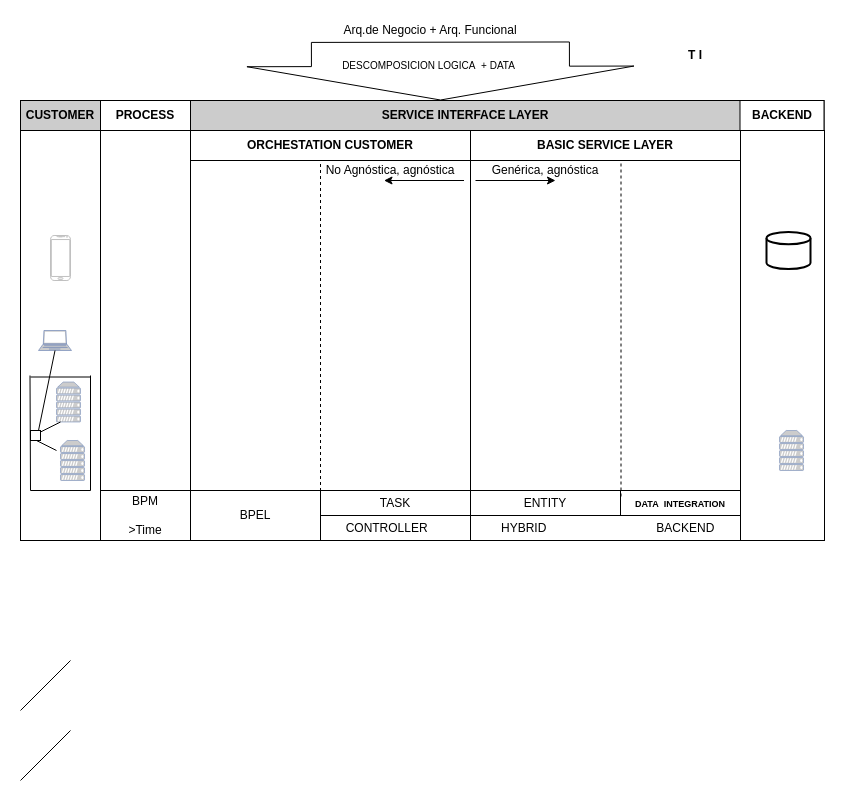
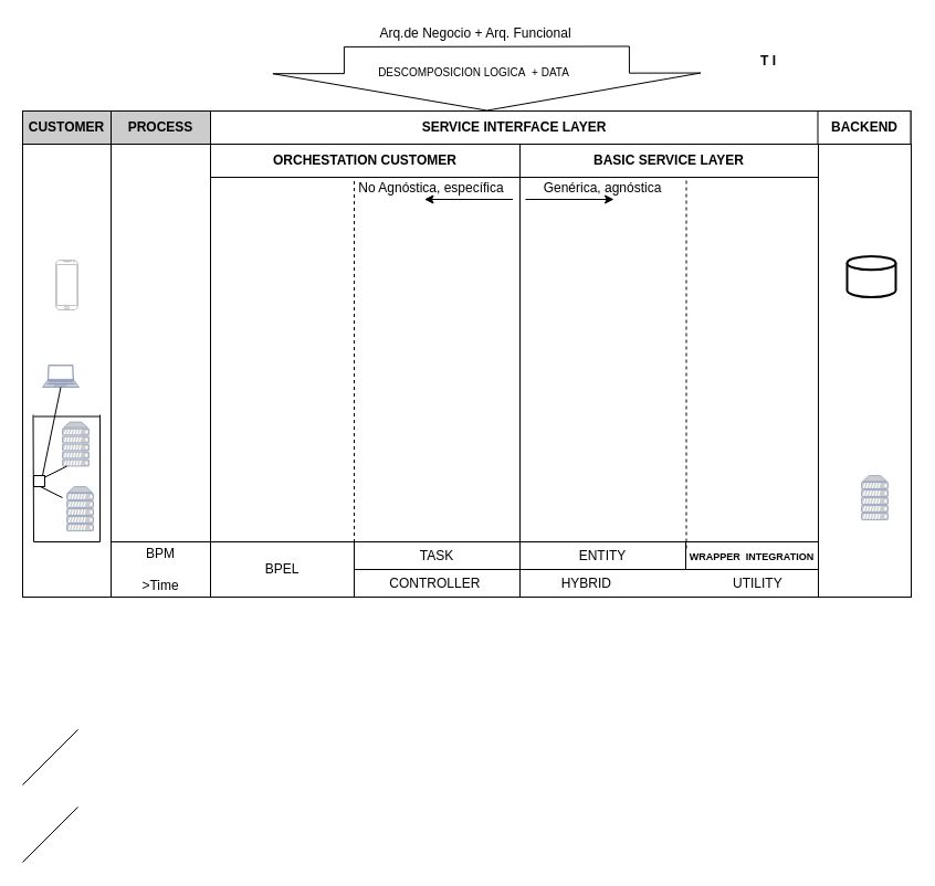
  <mxCell id="0" />
  <mxCell id="1" parent="0" />
  <mxCell id="2" value="" style="rounded=0;whiteSpace=wrap;html=1;" parent="1" vertex="1"><mxGeometry x="24" y="130" width="800" height="410" as="geometry" /></mxCell>
  <mxCell id="3" value="" style="rounded=0;whiteSpace=wrap;html=1;" parent="1" vertex="1"><mxGeometry x="20" y="100" width="81" height="440" as="geometry" /></mxCell>
  <mxCell id="4" value="" style="rounded=0;whiteSpace=wrap;html=1;" parent="1" vertex="1"><mxGeometry x="100" y="130" width="90" height="410" as="geometry" /></mxCell>
  <mxCell id="5" value="" style="rounded=0;whiteSpace=wrap;html=1;" parent="1" vertex="1"><mxGeometry x="740" y="130" width="84" height="410" as="geometry" /></mxCell>
  <mxCell id="6" value="&lt;div style=&quot;text-align: right&quot;&gt;&lt;b&gt;BASIC SERVICE LAYER&lt;/b&gt;&lt;/div&gt;" style="rounded=0;whiteSpace=wrap;html=1;" parent="1" vertex="1"><mxGeometry x="470" y="130" width="270" height="30" as="geometry" /></mxCell>
  <mxCell id="7" value="" style="rounded=0;whiteSpace=wrap;html=1;" parent="1" vertex="1"><mxGeometry x="23.5" y="100" width="800" height="30" as="geometry" /></mxCell>
- <mxCell id="8" value="&lt;b&gt;SERVICE INTERFACE LAYER&lt;/b&gt;" style="rounded=0;whiteSpace=wrap;html=1;fillColor=#cccccc;" parent="1" vertex="1"><mxGeometry x="190" y="100" width="550" height="30" as="geometry" /></mxCell>
+ <mxCell id="8" value="&lt;b&gt;SERVICE INTERFACE LAYER&lt;/b&gt;" style="rounded=0;whiteSpace=wrap;html=1;" parent="1" vertex="1"><mxGeometry x="190" y="100" width="550" height="30" as="geometry" /></mxCell>
  <mxCell id="9" value="&lt;b&gt;ORCHESTATION CUSTOMER&lt;/b&gt;" style="rounded=0;whiteSpace=wrap;html=1;" parent="1" vertex="1"><mxGeometry x="190" y="130" width="280" height="30" as="geometry" /></mxCell>
  <mxCell id="10" style="edgeStyle=orthogonalEdgeStyle;rounded=0;html=1;exitX=0.5;exitY=1;entryX=0.5;entryY=1;jettySize=auto;orthogonalLoop=1;" parent="1" edge="1"><mxGeometry relative="1" as="geometry"><mxPoint x="680" y="540" as="sourcePoint" /><mxPoint x="680" y="540" as="targetPoint" /></mxGeometry></mxCell>
  <mxCell id="11" value="BPEL" style="rounded=0;whiteSpace=wrap;html=1;" parent="1" vertex="1"><mxGeometry x="190" y="490" width="130" height="50" as="geometry" /></mxCell>
- <mxCell id="12" value="CONTROLLER &amp;nbsp; &amp;nbsp; &amp;nbsp; &amp;nbsp; &amp;nbsp; &amp;nbsp; &amp;nbsp; &amp;nbsp; &amp;nbsp; &amp;nbsp;&amp;nbsp; HYBRID &amp;nbsp; &amp;nbsp; &amp;nbsp; &amp;nbsp; &amp;nbsp; &amp;nbsp; &amp;nbsp; &amp;nbsp; &amp;nbsp; &amp;nbsp; &amp;nbsp; &amp;nbsp; &amp;nbsp; &amp;nbsp; &amp;nbsp; &amp;nbsp; BACKEND" style="rounded=0;whiteSpace=wrap;html=1;" parent="1" vertex="1"><mxGeometry x="320" y="515" width="420" height="25" as="geometry" /></mxCell>
+ <mxCell id="12" value="CONTROLLER &amp;nbsp; &amp;nbsp; &amp;nbsp; &amp;nbsp; &amp;nbsp; &amp;nbsp; &amp;nbsp; &amp;nbsp; &amp;nbsp; &amp;nbsp;&amp;nbsp; HYBRID &amp;nbsp; &amp;nbsp; &amp;nbsp; &amp;nbsp; &amp;nbsp; &amp;nbsp; &amp;nbsp; &amp;nbsp; &amp;nbsp; &amp;nbsp; &amp;nbsp; &amp;nbsp; &amp;nbsp; &amp;nbsp; &amp;nbsp; &amp;nbsp; UTILITY" style="rounded=0;whiteSpace=wrap;html=1;" parent="1" vertex="1"><mxGeometry x="320" y="515" width="420" height="25" as="geometry" /></mxCell>
  <mxCell id="13" value="TASK" style="rounded=0;whiteSpace=wrap;html=1;" parent="1" vertex="1"><mxGeometry x="320" y="490" width="150" height="25" as="geometry" /></mxCell>
  <mxCell id="14" value="ENTITY" style="rounded=0;whiteSpace=wrap;html=1;" parent="1" vertex="1"><mxGeometry x="470" y="490" width="150" height="25" as="geometry" /></mxCell>
- <mxCell id="15" value="&lt;font style=&quot;font-size: 9px&quot;&gt;&lt;b&gt;DATA&amp;nbsp; INTEGRATION&lt;/b&gt;&lt;/font&gt;" style="rounded=0;whiteSpace=wrap;html=1;" parent="1" vertex="1"><mxGeometry x="620" y="490" width="120" height="25" as="geometry" /></mxCell>
+ <mxCell id="15" value="&lt;font style=&quot;font-size: 9px&quot;&gt;&lt;b&gt;WRAPPER&amp;nbsp; INTEGRATION&lt;/b&gt;&lt;/font&gt;" style="rounded=0;whiteSpace=wrap;html=1;" parent="1" vertex="1"><mxGeometry x="620" y="490" width="120" height="25" as="geometry" /></mxCell>
  <mxCell id="16" value="" style="endArrow=none;html=1;exitX=1;exitY=0.25;" parent="1" source="13" edge="1"><mxGeometry width="50" height="50" relative="1" as="geometry"><mxPoint x="430" y="450" as="sourcePoint" /><mxPoint x="470" y="160" as="targetPoint" /></mxGeometry></mxCell>
  <mxCell id="17" value="&lt;b&gt;CUSTOMER&lt;/b&gt;" style="rounded=0;whiteSpace=wrap;html=1;fillColor=#cccccc;" parent="1" vertex="1"><mxGeometry x="20" y="100" width="80" height="30" as="geometry" /></mxCell>
- <mxCell id="18" value="&lt;b&gt;PROCESS&lt;/b&gt;" style="rounded=0;whiteSpace=wrap;html=1;" parent="1" vertex="1"><mxGeometry x="100" y="100" width="90" height="30" as="geometry" /></mxCell>
+ <mxCell id="18" value="&lt;b&gt;PROCESS&lt;/b&gt;" style="rounded=0;whiteSpace=wrap;html=1;fillColor=#cccccc;" parent="1" vertex="1"><mxGeometry x="100" y="100" width="90" height="30" as="geometry" /></mxCell>
  <mxCell id="19" value="&lt;b&gt;T I&lt;/b&gt;" style="text;html=1;strokeColor=none;fillColor=none;align=center;verticalAlign=middle;whiteSpace=wrap;rounded=0;" parent="1" vertex="1"><mxGeometry x="675" y="45" width="40" height="20" as="geometry" /></mxCell>
  <mxCell id="20" value="" style="shape=flexArrow;endArrow=classic;html=1;fillColor=#ffffff;endWidth=128;endSize=10.87;width=258;exitX=0.545;exitY=1.06;exitPerimeter=0;" parent="1" source="42" edge="1"><mxGeometry width="50" height="50" relative="1" as="geometry"><mxPoint x="440" y="40" as="sourcePoint" /><mxPoint x="440" y="100" as="targetPoint" /></mxGeometry></mxCell>
  <mxCell id="21" value="&lt;font style=&quot;font-size: 10px&quot;&gt;DESCOMPOSICION LOGICA&amp;nbsp; + DATA&lt;/font&gt;" style="text;html=1;resizable=0;points=[];align=center;verticalAlign=middle;labelBackgroundColor=#ffffff;" parent="20" vertex="1" connectable="0"><mxGeometry x="-0.207" y="-12" relative="1" as="geometry"><mxPoint as="offset" /></mxGeometry></mxCell>
  <mxCell id="22" value="Genérica, agnóstica" style="text;html=1;strokeColor=none;fillColor=none;align=center;verticalAlign=middle;whiteSpace=wrap;rounded=0;" parent="1" vertex="1"><mxGeometry x="490" y="160" width="110" height="20" as="geometry" /></mxCell>
  <mxCell id="23" value="" style="endArrow=classic;html=1;" parent="1" edge="1"><mxGeometry width="50" height="50" relative="1" as="geometry"><mxPoint x="463.5" y="180" as="sourcePoint" /><mxPoint x="383.5" y="180" as="targetPoint" /></mxGeometry></mxCell>
  <mxCell id="24" value="" style="endArrow=classic;html=1;" parent="1" edge="1"><mxGeometry width="50" height="50" relative="1" as="geometry"><mxPoint x="475" y="180" as="sourcePoint" /><mxPoint x="555" y="180" as="targetPoint" /><Array as="points"><mxPoint x="555" y="180" /></Array></mxGeometry></mxCell>
- <mxCell id="25" value="No Agnóstica, agnóstica" style="text;html=1;strokeColor=none;fillColor=none;align=center;verticalAlign=middle;whiteSpace=wrap;rounded=0;" parent="1" vertex="1"><mxGeometry x="320" y="160" width="140" height="20" as="geometry" /></mxCell>
+ <mxCell id="25" value="No Agnóstica, específica" style="text;html=1;strokeColor=none;fillColor=none;align=center;verticalAlign=middle;whiteSpace=wrap;rounded=0;" parent="1" vertex="1"><mxGeometry x="320" y="160" width="140" height="20" as="geometry" /></mxCell>
  <mxCell id="26" value="&lt;b&gt;BACKEND&lt;/b&gt;&lt;br&gt;" style="rounded=0;whiteSpace=wrap;html=1;" parent="1" vertex="1"><mxGeometry x="739.5" y="100" width="84" height="30" as="geometry" /></mxCell>
  <mxCell id="27" style="edgeStyle=orthogonalEdgeStyle;rounded=0;html=1;exitX=0.5;exitY=1;entryX=0.5;entryY=1;jettySize=auto;orthogonalLoop=1;" parent="1" edge="1"><mxGeometry relative="1" as="geometry"><mxPoint x="170" y="635" as="sourcePoint" /><mxPoint x="170" y="635" as="targetPoint" /></mxGeometry></mxCell>
  <mxCell id="28" style="edgeStyle=orthogonalEdgeStyle;rounded=0;html=1;exitX=1;exitY=0.5;entryX=1;entryY=0.5;jettySize=auto;orthogonalLoop=1;" parent="1" edge="1"><mxGeometry relative="1" as="geometry"><mxPoint x="220" y="625" as="sourcePoint" /><mxPoint x="220" y="625" as="targetPoint" /></mxGeometry></mxCell>
  <mxCell id="29" value="" style="verticalLabelPosition=bottom;verticalAlign=top;html=1;shadow=0;dashed=0;strokeWidth=1;shape=mxgraph.android.phone2;fillColor=#ffffff;strokeColor=#c0c0c0;" parent="1" vertex="1"><mxGeometry x="50" y="235" width="20" height="45" as="geometry" /></mxCell>
  <mxCell id="30" value="" style="fontColor=#0066CC;verticalAlign=top;verticalLabelPosition=bottom;labelPosition=center;align=center;html=1;fillColor=#CCCCCC;strokeColor=#6881B3;gradientColor=none;gradientDirection=north;strokeWidth=2;shape=mxgraph.networks.laptop;" parent="1" vertex="1"><mxGeometry x="38" y="330" width="33" height="20" as="geometry" /></mxCell>
  <mxCell id="31" value="" style="strokeWidth=2;html=1;shape=mxgraph.flowchart.database;whiteSpace=wrap;" parent="1" vertex="1"><mxGeometry x="766" y="231.5" width="44" height="37" as="geometry" /></mxCell>
  <mxCell id="32" value="" style="fontColor=#0066CC;verticalAlign=top;verticalLabelPosition=bottom;labelPosition=center;align=center;html=1;fillColor=#CCCCCC;strokeColor=#6881B3;gradientColor=none;gradientDirection=north;strokeWidth=2;shape=mxgraph.networks.server;" parent="1" vertex="1"><mxGeometry x="56" y="381.5" width="24" height="40" as="geometry" /></mxCell>
  <mxCell id="33" value="" style="fontColor=#0066CC;verticalAlign=top;verticalLabelPosition=bottom;labelPosition=center;align=center;html=1;fillColor=#CCCCCC;strokeColor=#6881B3;gradientColor=none;gradientDirection=north;strokeWidth=2;shape=mxgraph.networks.server;" parent="1" vertex="1"><mxGeometry x="60" y="440" width="24" height="40" as="geometry" /></mxCell>
  <mxCell id="34" value="" style="whiteSpace=wrap;html=1;aspect=fixed;" parent="1" vertex="1"><mxGeometry x="30" y="430" width="10" height="10" as="geometry" /></mxCell>
  <mxCell id="35" style="edgeStyle=orthogonalEdgeStyle;rounded=0;html=1;exitX=0.5;exitY=1;entryX=0.5;entryY=1;jettySize=auto;orthogonalLoop=1;" parent="1" source="34" target="34" edge="1"><mxGeometry relative="1" as="geometry" /></mxCell>
  <mxCell id="36" value="" style="endArrow=none;html=1;" parent="1" edge="1"><mxGeometry width="50" height="50" relative="1" as="geometry"><mxPoint x="40" y="431.5" as="sourcePoint" /><mxPoint x="60" y="421.5" as="targetPoint" /></mxGeometry></mxCell>
  <mxCell id="37" value="" style="endArrow=none;html=1;" parent="1" edge="1"><mxGeometry width="50" height="50" relative="1" as="geometry"><mxPoint x="36" y="440" as="sourcePoint" /><mxPoint x="56" y="450" as="targetPoint" /></mxGeometry></mxCell>
  <mxCell id="38" value="" style="endArrow=none;html=1;" parent="1" edge="1"><mxGeometry width="50" height="50" relative="1" as="geometry"><mxPoint x="30" y="490" as="sourcePoint" /><mxPoint x="29.5" y="375" as="targetPoint" /></mxGeometry></mxCell>
  <mxCell id="39" value="" style="endArrow=none;html=1;" parent="1" edge="1"><mxGeometry width="50" height="50" relative="1" as="geometry"><mxPoint x="90" y="490" as="sourcePoint" /><mxPoint x="90" y="375" as="targetPoint" /></mxGeometry></mxCell>
  <mxCell id="40" value="" style="endArrow=none;html=1;" parent="1" edge="1"><mxGeometry width="50" height="50" relative="1" as="geometry"><mxPoint x="30" y="490" as="sourcePoint" /><mxPoint x="90" y="490" as="targetPoint" /></mxGeometry></mxCell>
  <mxCell id="41" value="" style="endArrow=none;html=1;" parent="1" edge="1"><mxGeometry width="50" height="50" relative="1" as="geometry"><mxPoint x="30" y="376.5" as="sourcePoint" /><mxPoint x="90" y="376.5" as="targetPoint" /></mxGeometry></mxCell>
  <mxCell id="42" value="Arq.de Negocio + Arq. Funcional" style="text;html=1;strokeColor=none;fillColor=none;align=center;verticalAlign=middle;whiteSpace=wrap;rounded=0;" parent="1" vertex="1"><mxGeometry x="320" y="20" width="220" height="20" as="geometry" /></mxCell>
  <mxCell id="43" style="edgeStyle=orthogonalEdgeStyle;rounded=0;html=1;exitX=0.75;exitY=1;entryX=0.75;entryY=1;jettySize=auto;orthogonalLoop=1;strokeColor=#000000;" parent="1" edge="1"><mxGeometry relative="1" as="geometry"><mxPoint x="708" y="459" as="sourcePoint" /><mxPoint x="708" y="459" as="targetPoint" /></mxGeometry></mxCell>
  <mxCell id="44" style="edgeStyle=orthogonalEdgeStyle;rounded=0;html=1;exitX=0.5;exitY=1;entryX=0.5;entryY=1;jettySize=auto;orthogonalLoop=1;strokeColor=#000000;" parent="1" edge="1"><mxGeometry relative="1" as="geometry"><mxPoint x="686" y="459" as="sourcePoint" /><mxPoint x="686" y="459" as="targetPoint" /></mxGeometry></mxCell>
  <mxCell id="45" value="" style="endArrow=none;html=1;strokeColor=#000000;entryX=0.5;entryY=1;entryPerimeter=0;strokeWidth=1;" parent="1" target="30" edge="1"><mxGeometry width="50" height="50" relative="1" as="geometry"><mxPoint x="38" y="430" as="sourcePoint" /><mxPoint x="118" y="614.5" as="targetPoint" /></mxGeometry></mxCell>
  <mxCell id="46" value="" style="endArrow=none;html=1;" parent="1" edge="1"><mxGeometry width="50" height="50" relative="1" as="geometry"><mxPoint x="20" y="710" as="sourcePoint" /><mxPoint x="70" y="660" as="targetPoint" /></mxGeometry></mxCell>
  <mxCell id="47" value="" style="endArrow=none;html=1;" parent="1" edge="1"><mxGeometry width="50" height="50" relative="1" as="geometry"><mxPoint x="20" y="780" as="sourcePoint" /><mxPoint x="70" y="730" as="targetPoint" /></mxGeometry></mxCell>
  <mxCell id="48" value="" style="fontColor=#0066CC;verticalAlign=top;verticalLabelPosition=bottom;labelPosition=center;align=center;html=1;fillColor=#CCCCCC;strokeColor=#6881B3;gradientColor=none;gradientDirection=north;strokeWidth=2;shape=mxgraph.networks.server;" parent="1" vertex="1"><mxGeometry x="779" y="430" width="24" height="40" as="geometry" /></mxCell>
  <mxCell id="49" value="" style="endArrow=none;html=1;exitX=1;exitY=0.25;dashed=1;" parent="1" edge="1"><mxGeometry width="50" height="50" relative="1" as="geometry"><mxPoint x="620.5" y="496" as="sourcePoint" /><mxPoint x="620.5" y="160" as="targetPoint" /></mxGeometry></mxCell>
  <mxCell id="50" value="" style="endArrow=none;html=1;exitX=1;exitY=0.25;dashed=1;" parent="1" edge="1"><mxGeometry width="50" height="50" relative="1" as="geometry"><mxPoint x="320" y="490.5" as="sourcePoint" /><mxPoint x="320" y="160" as="targetPoint" /></mxGeometry></mxCell>
  <mxCell id="51" value="BPM&lt;br&gt;&lt;br&gt;&amp;gt;Time" style="rounded=0;whiteSpace=wrap;html=1;" parent="1" vertex="1"><mxGeometry x="100" y="490" width="90" height="50" as="geometry" /></mxCell>
  <mxCell id="52" value="" style="endArrow=none;html=1;" parent="1" edge="1"><mxGeometry width="50" height="50" relative="1" as="geometry"><mxPoint x="470" y="540" as="sourcePoint" /><mxPoint x="470" y="510" as="targetPoint" /></mxGeometry></mxCell>
